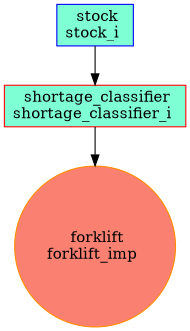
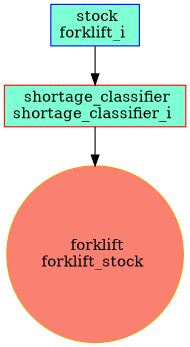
  digraph {
    node [fillcolor=aquamarine shape=box style=filled]
-   n1 [color=darkorange fillcolor=salmon label=" forklift\nforklift_imp " shape=circle]
+   n1 [color=darkorange fillcolor=salmon label=" forklift\nforklift_stock " shape=circle]
    n2 [color=red label=" shortage_classifier\nshortage_classifier_i "]
-   n3 [color=blue label=" stock\nstock_i "]
+   n3 [color=blue label=" stock\nforklift_i "]
    n2 -> n1
    n3 -> n2
  }
